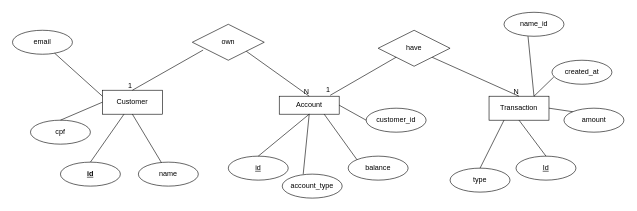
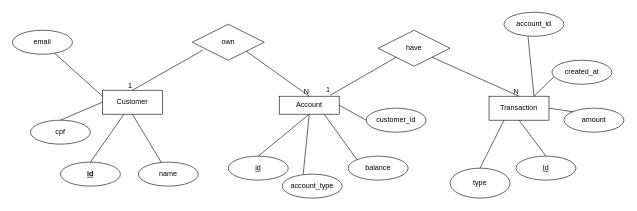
  <mxCell id="0" />
  <mxCell id="1" parent="0" />
  <mxCell id="2" value="Customer" style="whiteSpace=wrap;html=1;align=center;" vertex="1" parent="1"><mxGeometry x="170" y="150" width="100" height="40" as="geometry" /></mxCell>
  <mxCell id="3" value="Account" style="whiteSpace=wrap;html=1;align=center;" vertex="1" parent="1"><mxGeometry x="465" y="160" width="100" height="30" as="geometry" /></mxCell>
  <mxCell id="4" value="Transaction" style="whiteSpace=wrap;html=1;align=center;" vertex="1" parent="1"><mxGeometry x="815" y="160" width="100" height="40" as="geometry" /></mxCell>
  <mxCell id="5" value="own" style="shape=rhombus;perimeter=rhombusPerimeter;whiteSpace=wrap;html=1;align=center;" vertex="1" parent="1"><mxGeometry x="320" y="40" width="120" height="60" as="geometry" /></mxCell>
  <mxCell id="6" value="" style="endArrow=none;html=1;rounded=0;entryX=0.5;entryY=0;entryDx=0;entryDy=0;exitX=0.15;exitY=0.717;exitDx=0;exitDy=0;exitPerimeter=0;" edge="1" parent="1" source="5" target="2"><mxGeometry relative="1" as="geometry"><mxPoint x="210" y="220" as="sourcePoint" /><mxPoint x="370" y="220" as="targetPoint" /></mxGeometry></mxCell>
  <mxCell id="7" value="1" style="resizable=0;html=1;align=right;verticalAlign=bottom;" connectable="0" vertex="1" parent="6"><mxGeometry x="1" relative="1" as="geometry" /></mxCell>
  <mxCell id="8" value="" style="endArrow=none;html=1;rounded=0;exitX=1;exitY=1;exitDx=0;exitDy=0;entryX=0.5;entryY=0;entryDx=0;entryDy=0;" edge="1" parent="1" source="10" target="4"><mxGeometry relative="1" as="geometry"><mxPoint x="720" y="110" as="sourcePoint" /><mxPoint x="880" y="110" as="targetPoint" /></mxGeometry></mxCell>
  <mxCell id="9" value="N" style="resizable=0;html=1;align=right;verticalAlign=bottom;" connectable="0" vertex="1" parent="8"><mxGeometry x="1" relative="1" as="geometry" /></mxCell>
  <mxCell id="10" value="have" style="shape=rhombus;perimeter=rhombusPerimeter;whiteSpace=wrap;html=1;align=center;" vertex="1" parent="1"><mxGeometry x="630" y="50" width="120" height="60" as="geometry" /></mxCell>
  <mxCell id="11" value="" style="endArrow=none;html=1;rounded=0;exitX=1;exitY=1;exitDx=0;exitDy=0;entryX=0.5;entryY=0;entryDx=0;entryDy=0;" edge="1" parent="1" source="5" target="3"><mxGeometry relative="1" as="geometry"><mxPoint x="440" y="90" as="sourcePoint" /><mxPoint x="510" y="150" as="targetPoint" /></mxGeometry></mxCell>
  <mxCell id="12" value="N" style="resizable=0;html=1;align=right;verticalAlign=bottom;" connectable="0" vertex="1" parent="11"><mxGeometry x="1" relative="1" as="geometry" /></mxCell>
  <mxCell id="13" value="" style="endArrow=none;html=1;rounded=0;entryX=0.85;entryY=-0.05;entryDx=0;entryDy=0;entryPerimeter=0;exitX=0;exitY=1;exitDx=0;exitDy=0;" edge="1" parent="1" source="10" target="3"><mxGeometry relative="1" as="geometry"><mxPoint x="490" y="240" as="sourcePoint" /><mxPoint x="650" y="240" as="targetPoint" /></mxGeometry></mxCell>
  <mxCell id="14" value="1" style="resizable=0;html=1;align=right;verticalAlign=bottom;" connectable="0" vertex="1" parent="13"><mxGeometry x="1" relative="1" as="geometry" /></mxCell>
  <mxCell id="15" value="id" style="ellipse;whiteSpace=wrap;html=1;align=center;fontStyle=5;" vertex="1" parent="1"><mxGeometry x="100" y="270" width="100" height="40" as="geometry" /></mxCell>
  <mxCell id="16" value="id" style="ellipse;whiteSpace=wrap;html=1;align=center;fontStyle=4;" vertex="1" parent="1"><mxGeometry x="380" y="260" width="100" height="40" as="geometry" /></mxCell>
  <mxCell id="17" value="Id" style="ellipse;whiteSpace=wrap;html=1;align=center;fontStyle=4;" vertex="1" parent="1"><mxGeometry x="860" y="260" width="100" height="40" as="geometry" /></mxCell>
  <mxCell id="18" value="" style="endArrow=none;html=1;rounded=0;exitX=0.5;exitY=0;exitDx=0;exitDy=0;" edge="1" parent="1" source="15" target="2"><mxGeometry relative="1" as="geometry"><mxPoint x="190" y="230" as="sourcePoint" /><mxPoint x="350" y="230" as="targetPoint" /></mxGeometry></mxCell>
  <mxCell id="19" value="" style="endArrow=none;html=1;rounded=0;entryX=0.5;entryY=1;entryDx=0;entryDy=0;exitX=0.5;exitY=0;exitDx=0;exitDy=0;" edge="1" parent="1" source="16" target="3"><mxGeometry relative="1" as="geometry"><mxPoint x="400" y="240" as="sourcePoint" /><mxPoint x="560" y="240" as="targetPoint" /></mxGeometry></mxCell>
  <mxCell id="20" value="" style="endArrow=none;html=1;rounded=0;entryX=0.5;entryY=1;entryDx=0;entryDy=0;exitX=0.5;exitY=0;exitDx=0;exitDy=0;" edge="1" parent="1" source="17" target="4"><mxGeometry relative="1" as="geometry"><mxPoint x="767.5" y="270" as="sourcePoint" /><mxPoint x="772.5" y="200" as="targetPoint" /></mxGeometry></mxCell>
  <mxCell id="21" value="name" style="ellipse;whiteSpace=wrap;html=1;align=center;" vertex="1" parent="1"><mxGeometry x="230" y="270" width="100" height="40" as="geometry" /></mxCell>
  <mxCell id="22" value="" style="endArrow=none;html=1;rounded=0;entryX=0.5;entryY=1;entryDx=0;entryDy=0;" edge="1" parent="1" source="21" target="2"><mxGeometry relative="1" as="geometry"><mxPoint x="170" y="290" as="sourcePoint" /><mxPoint x="234" y="210" as="targetPoint" /></mxGeometry></mxCell>
  <mxCell id="23" value="cpf" style="ellipse;whiteSpace=wrap;html=1;align=center;" vertex="1" parent="1"><mxGeometry x="50" y="200" width="100" height="40" as="geometry" /></mxCell>
  <mxCell id="24" value="" style="endArrow=none;html=1;rounded=0;exitX=0.5;exitY=0;exitDx=0;exitDy=0;entryX=0;entryY=0.5;entryDx=0;entryDy=0;" edge="1" parent="1" source="23" target="2"><mxGeometry relative="1" as="geometry"><mxPoint x="86" y="190" as="sourcePoint" /><mxPoint x="150" y="110" as="targetPoint" /></mxGeometry></mxCell>
  <mxCell id="25" value="email" style="ellipse;whiteSpace=wrap;html=1;align=center;" vertex="1" parent="1"><mxGeometry x="20" y="50" width="100" height="40" as="geometry" /></mxCell>
  <mxCell id="26" value="" style="endArrow=none;html=1;rounded=0;entryX=0;entryY=0.25;entryDx=0;entryDy=0;" edge="1" parent="1" source="25" target="2"><mxGeometry relative="1" as="geometry"><mxPoint x="70" y="150" as="sourcePoint" /><mxPoint y="120" as="targetPoint" x="140" /></mxGeometry></mxCell>
  <mxCell id="27" value="account_type" style="ellipse;whiteSpace=wrap;html=1;align=center;" vertex="1" parent="1"><mxGeometry x="470" y="290" width="100" height="40" as="geometry" /></mxCell>
  <mxCell id="28" value="" style="endArrow=none;html=1;rounded=0;entryX=0.5;entryY=1;entryDx=0;entryDy=0;exitX=0.35;exitY=0;exitDx=0;exitDy=0;exitPerimeter=0;" edge="1" parent="1" source="27" target="3"><mxGeometry relative="1" as="geometry"><mxPoint x="477.5" y="280" as="sourcePoint" /><mxPoint x="552.5" y="210" as="targetPoint" /></mxGeometry></mxCell>
  <mxCell id="29" value="balance" style="ellipse;whiteSpace=wrap;html=1;align=center;" vertex="1" parent="1"><mxGeometry x="580" y="260" width="100" height="40" as="geometry" /></mxCell>
  <mxCell id="30" value="" style="endArrow=none;html=1;rounded=0;entryX=0.75;entryY=1;entryDx=0;entryDy=0;exitX=0;exitY=0;exitDx=0;exitDy=0;" edge="1" parent="1" source="29" target="3"><mxGeometry relative="1" as="geometry"><mxPoint x="560" y="290" as="sourcePoint" /><mxPoint x="525" y="210" as="targetPoint" /></mxGeometry></mxCell>
- <mxCell id="31" value="type" style="ellipse;whiteSpace=wrap;html=1;align=center;" vertex="1" parent="1"><mxGeometry x="750" y="280" width="100" height="40" as="geometry" /></mxCell>
+ <mxCell id="31" value="type" style="ellipse;whiteSpace=wrap;html=1;align=center;" vertex="1" parent="1"><mxGeometry x="750" y="280" width="100" height="50" as="geometry" /></mxCell>
  <mxCell id="32" value="" style="endArrow=none;html=1;rounded=0;entryX=0.25;entryY=1;entryDx=0;entryDy=0;exitX=0.5;exitY=0;exitDx=0;exitDy=0;" edge="1" parent="1" source="31" target="4"><mxGeometry relative="1" as="geometry"><mxPoint x="860" y="270" as="sourcePoint" /><mxPoint x="780" y="210" as="targetPoint" /></mxGeometry></mxCell>
  <mxCell id="33" value="amount" style="ellipse;whiteSpace=wrap;html=1;align=center;" vertex="1" parent="1"><mxGeometry x="940" y="180" width="100" height="40" as="geometry" /></mxCell>
  <mxCell id="34" value="" style="endArrow=none;html=1;rounded=0;entryX=1;entryY=0.5;entryDx=0;entryDy=0;exitX=0;exitY=0;exitDx=0;exitDy=0;" edge="1" parent="1" source="33" target="4"><mxGeometry relative="1" as="geometry"><mxPoint x="950" y="180" as="sourcePoint" /><mxPoint x="870" y="120" as="targetPoint" /></mxGeometry></mxCell>
  <mxCell id="35" value="created_at" style="ellipse;whiteSpace=wrap;html=1;align=center;" vertex="1" parent="1"><mxGeometry x="920" y="100" width="100" height="40" as="geometry" /></mxCell>
  <mxCell id="36" value="" style="endArrow=none;html=1;rounded=0;entryX=0.75;entryY=0;entryDx=0;entryDy=0;exitX=0.03;exitY=0.7;exitDx=0;exitDy=0;exitPerimeter=0;" edge="1" parent="1" source="35" target="4"><mxGeometry relative="1" as="geometry"><mxPoint x="930" y="110" as="sourcePoint" /><mxPoint x="850" y="50" as="targetPoint" /></mxGeometry></mxCell>
- <mxCell id="37" value="name_id" style="ellipse;whiteSpace=wrap;html=1;align=center;" vertex="1" parent="1"><mxGeometry x="840" y="20" width="100" height="40" as="geometry" /></mxCell>
+ <mxCell id="37" value="account_id" style="ellipse;whiteSpace=wrap;html=1;align=center;" vertex="1" parent="1"><mxGeometry x="840" y="20" width="100" height="40" as="geometry" /></mxCell>
  <mxCell id="38" value="" style="endArrow=none;html=1;rounded=0;entryX=0.75;entryY=0;entryDx=0;entryDy=0;exitX=0.4;exitY=1;exitDx=0;exitDy=0;exitPerimeter=0;" edge="1" parent="1" source="37" target="4"><mxGeometry relative="1" as="geometry"><mxPoint x="933" y="138" as="sourcePoint" /><mxPoint x="865" y="170" as="targetPoint" /></mxGeometry></mxCell>
  <mxCell id="39" value="customer_id" style="ellipse;whiteSpace=wrap;html=1;align=center;" vertex="1" parent="1"><mxGeometry x="610" y="180" width="100" height="40" as="geometry" /></mxCell>
  <mxCell id="40" value="" style="endArrow=none;html=1;rounded=0;entryX=1;entryY=0.5;entryDx=0;entryDy=0;exitX=0;exitY=0.5;exitDx=0;exitDy=0;" edge="1" parent="1" source="39" target="3"><mxGeometry relative="1" as="geometry"><mxPoint x="440" y="270" as="sourcePoint" /><mxPoint x="525" y="210" as="targetPoint" /></mxGeometry></mxCell>
